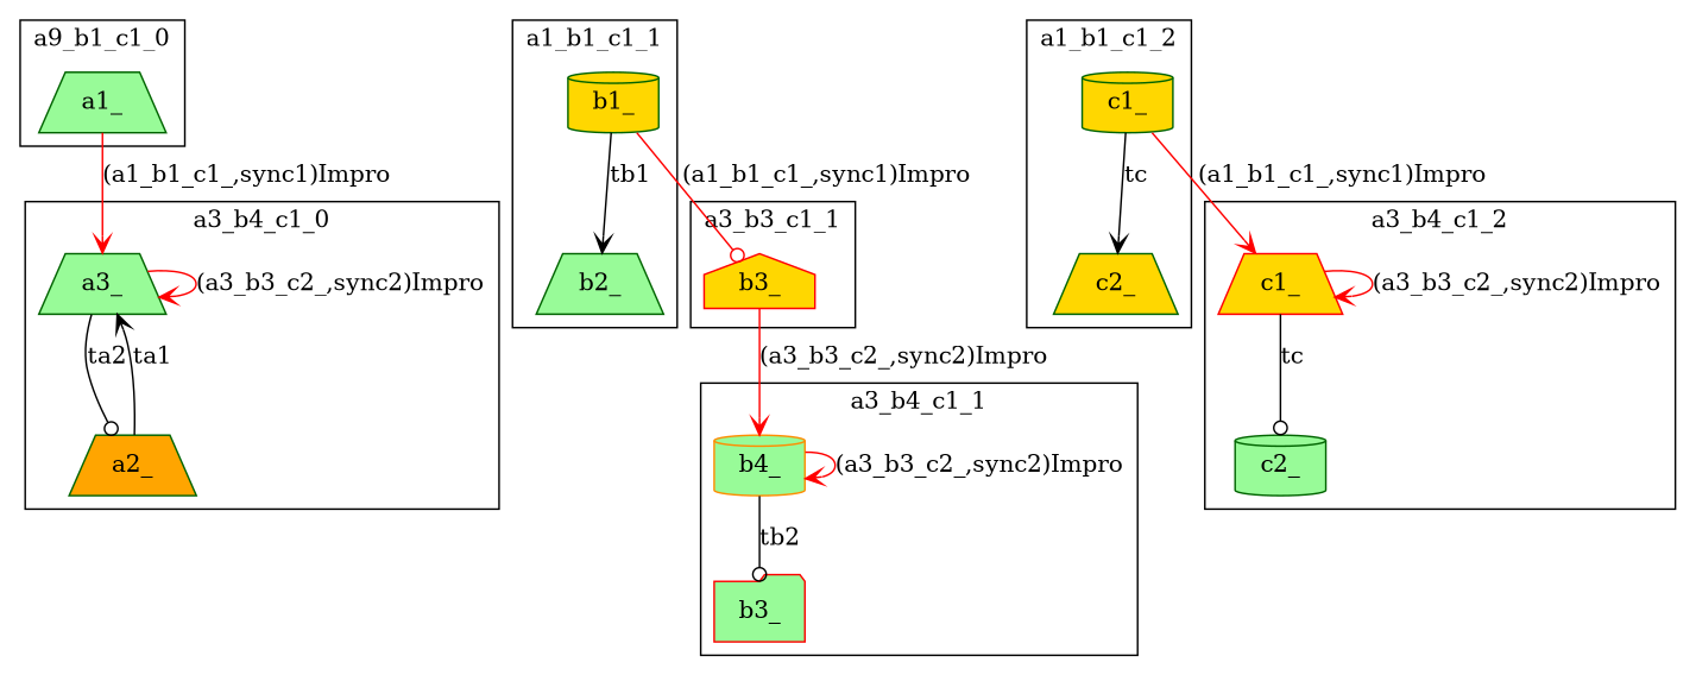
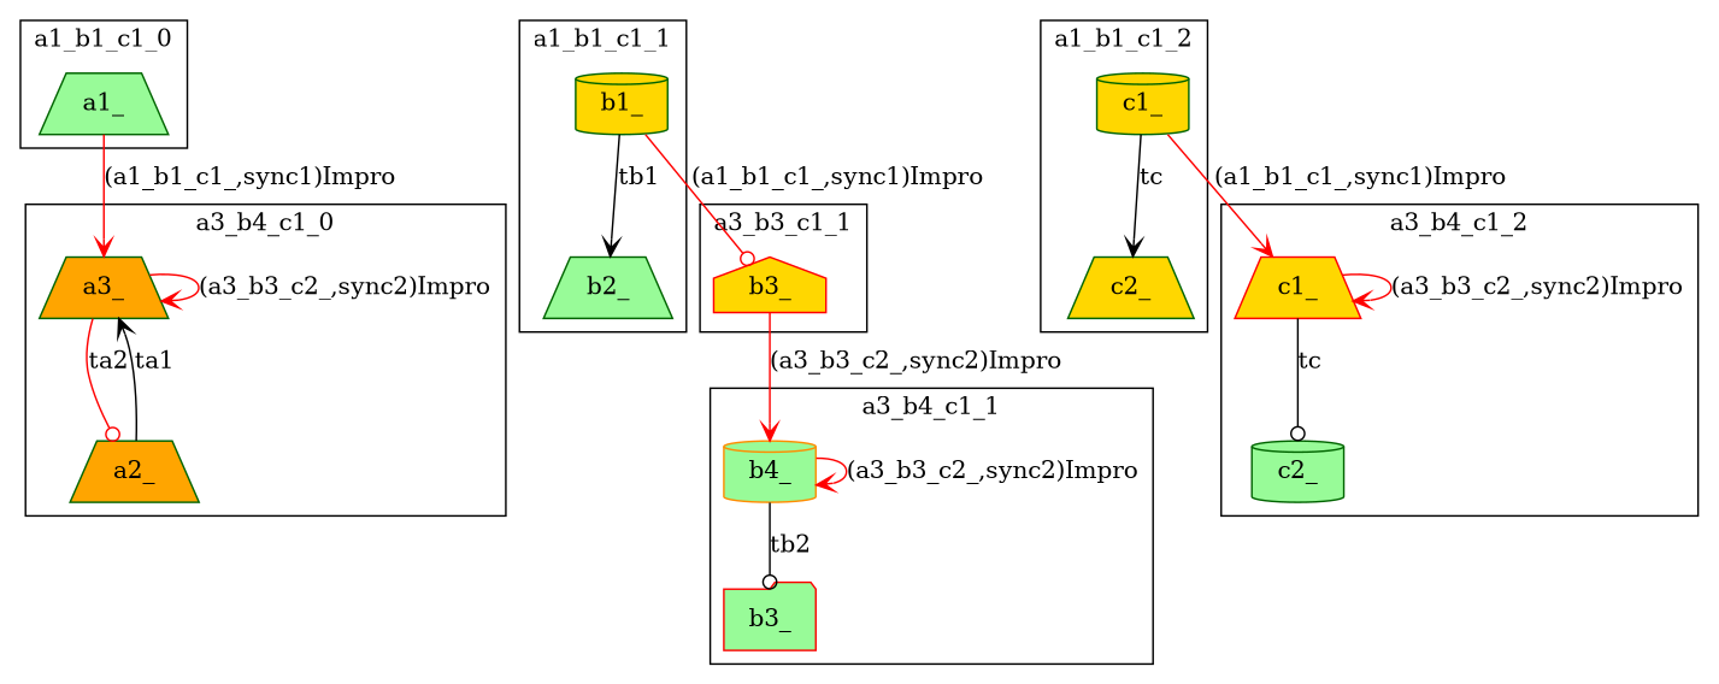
  digraph {
    compound=true
    node [color=darkgreen fillcolor=palegreen shape=trapezium style=filled]
    edge [arrowhead=vee color=red shape=curve]
-   n1 [label=a3_]
+   n1 [fillcolor=orange label=a3_]
    n2 [fillcolor=orange label=a2_]
    n3 [label=a1_]
    n4 [fillcolor=gold label=b1_ shape=cylinder]
    n5 [label=b2_]
    n6 [color=red fillcolor=gold label=b3_ shape=house]
    n7 [color=darkorange label=b4_ shape=cylinder]
    n8 [color=red label=b3_ shape=folder]
    n9 [fillcolor=gold label=c1_ shape=cylinder]
    n10 [fillcolor=gold label=c2_]
    n11 [color=red fillcolor=gold label=c1_]
    n12 [label=c2_ shape=cylinder]
    subgraph cluster_1 {
      label=a3_b4_c1_0
      n1
      n2
    }
    subgraph cluster_2 {
-     label=a9_b1_c1_0
+     label=a1_b1_c1_0
      n3
    }
    subgraph cluster_3 {
      label=a1_b1_c1_1
      n4
      n5
    }
    subgraph cluster_4 {
      label=a3_b3_c1_1
      n6
    }
    subgraph cluster_5 {
      label=a3_b4_c1_1
      n7
      n8
    }
    subgraph cluster_6 {
      label=a1_b1_c1_2
      n9
      n10
    }
    subgraph cluster_7 {
      label=a3_b4_c1_2
      n11
      n12
    }
    n1 -> n1 [label="(a3_b3_c2_,sync2)Impro"]
-   n1 -> n2 [arrowhead=odot label=ta2 color="" shape=""]
+   n1 -> n2 [arrowhead=odot label=ta2 shape=""]
    n2 -> n1 [label=ta1 color="" shape=""]
    n3 -> n1 [label="(a1_b1_c1_,sync1)Impro"]
    n4 -> n5 [label=tb1 color="" shape=""]
    n4 -> n6 [arrowhead=odot label="(a1_b1_c1_,sync1)Impro"]
    n6 -> n7 [label="(a3_b3_c2_,sync2)Impro"]
    n7 -> n7 [label="(a3_b3_c2_,sync2)Impro"]
    n7 -> n8 [arrowhead=odot label=tb2 color="" shape=""]
    n9 -> n10 [label=tc color="" shape=""]
    n9 -> n11 [label="(a1_b1_c1_,sync1)Impro"]
    n11 -> n11 [label="(a3_b3_c2_,sync2)Impro"]
    n11 -> n12 [arrowhead=odot label=tc color="" shape=""]
  }
